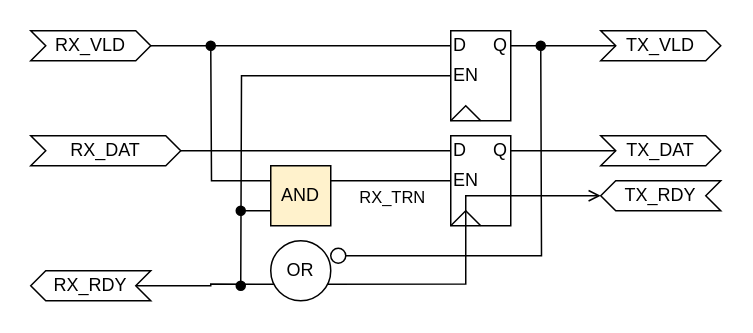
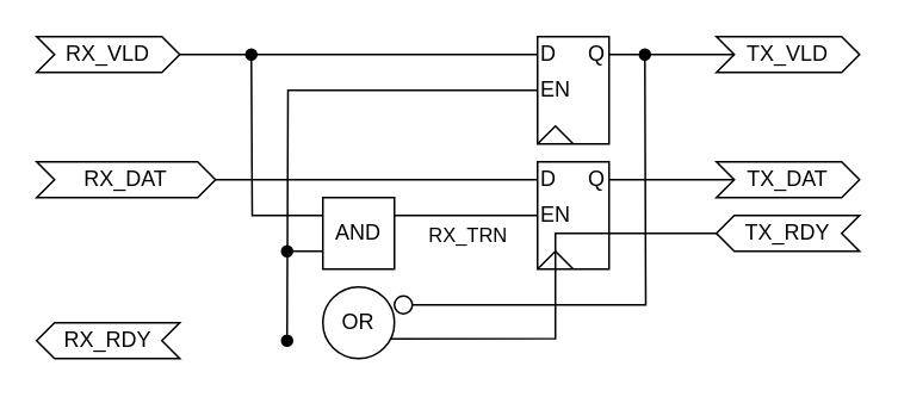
  <mxCell id="0" />
  <mxCell id="1" parent="0" />
  <mxCell id="2" style="edgeStyle=orthogonalEdgeStyle;rounded=0;orthogonalLoop=1;jettySize=auto;html=1;exitX=1;exitY=0.5;exitDx=0;exitDy=0;endArrow=none;endFill=0;entryX=0;entryY=0.5;entryDx=0;entryDy=0;" parent="1" source="3" target="8" edge="1"><mxGeometry relative="1" as="geometry"><mxPoint x="230" y="40" as="targetPoint" /></mxGeometry></mxCell>
  <mxCell id="3" value="RX_VLD" style="shape=step;perimeter=stepPerimeter;whiteSpace=wrap;html=1;fixedSize=1;size=10;" parent="1" vertex="1"><mxGeometry x="20" y="20" width="80" height="20" as="geometry" /></mxCell>
  <mxCell id="4" value="TX_VLD" style="shape=step;perimeter=stepPerimeter;whiteSpace=wrap;html=1;fixedSize=1;size=10;" parent="1" vertex="1"><mxGeometry x="400" y="20" width="80" height="20" as="geometry" /></mxCell>
  <mxCell id="5" style="edgeStyle=orthogonalEdgeStyle;rounded=0;orthogonalLoop=1;jettySize=auto;html=1;exitX=1;exitY=0.5;exitDx=0;exitDy=0;endArrow=none;endFill=0;" parent="1" source="9" target="4" edge="1"><mxGeometry relative="1" as="geometry" /></mxCell>
  <mxCell id="6" value="" style="group" parent="1" vertex="1" connectable="0"><mxGeometry x="300" y="20" width="40" height="60" as="geometry" /></mxCell>
  <mxCell id="7" value="" style="rounded=0;whiteSpace=wrap;html=1;" parent="6" vertex="1"><mxGeometry width="40" height="60" as="geometry" /></mxCell>
  <mxCell id="8" value="D" style="text;html=1;strokeColor=none;fillColor=none;align=left;verticalAlign=middle;whiteSpace=wrap;rounded=0;" parent="6" vertex="1"><mxGeometry width="20" height="20" as="geometry" /></mxCell>
  <mxCell id="9" value="Q" style="text;html=1;strokeColor=none;fillColor=none;align=right;verticalAlign=middle;whiteSpace=wrap;rounded=0;" parent="6" vertex="1"><mxGeometry x="20" width="20" height="20" as="geometry" /></mxCell>
  <mxCell id="10" value="" style="endArrow=none;html=1;rounded=0;" parent="6" edge="1"><mxGeometry width="50" height="50" relative="1" as="geometry"><mxPoint y="60" as="sourcePoint" /><mxPoint x="20" y="60" as="targetPoint" /><Array as="points"><mxPoint x="10" y="50" /></Array></mxGeometry></mxCell>
  <mxCell id="11" value="EN" style="text;html=1;strokeColor=none;fillColor=none;align=left;verticalAlign=middle;whiteSpace=wrap;rounded=0;" parent="6" vertex="1"><mxGeometry y="20" width="20" height="20" as="geometry" /></mxCell>
  <mxCell id="12" value="" style="group" parent="1" vertex="1" connectable="0"><mxGeometry x="300" y="90" width="40" height="60" as="geometry" /></mxCell>
  <mxCell id="13" value="" style="rounded=0;whiteSpace=wrap;html=1;" parent="12" vertex="1"><mxGeometry width="40" height="60" as="geometry" /></mxCell>
  <mxCell id="14" value="D" style="text;html=1;strokeColor=none;fillColor=none;align=left;verticalAlign=middle;whiteSpace=wrap;rounded=0;" parent="12" vertex="1"><mxGeometry width="20" height="20" as="geometry" /></mxCell>
  <mxCell id="15" value="Q" style="text;html=1;strokeColor=none;fillColor=none;align=right;verticalAlign=middle;whiteSpace=wrap;rounded=0;" parent="12" vertex="1"><mxGeometry x="20" width="20" height="20" as="geometry" /></mxCell>
  <mxCell id="16" value="" style="endArrow=none;html=1;rounded=0;" parent="12" edge="1"><mxGeometry width="50" height="50" relative="1" as="geometry"><mxPoint y="60" as="sourcePoint" /><mxPoint x="20" y="60" as="targetPoint" /><Array as="points"><mxPoint x="10" y="50" /></Array></mxGeometry></mxCell>
  <mxCell id="17" value="EN" style="text;html=1;strokeColor=none;fillColor=none;align=left;verticalAlign=middle;whiteSpace=wrap;rounded=0;" parent="12" vertex="1"><mxGeometry y="20" width="20" height="20" as="geometry" /></mxCell>
  <mxCell id="18" style="edgeStyle=orthogonalEdgeStyle;rounded=0;orthogonalLoop=1;jettySize=auto;html=1;exitX=1;exitY=0.5;exitDx=0;exitDy=0;entryX=0;entryY=0.5;entryDx=0;entryDy=0;endArrow=none;endFill=0;" parent="1" source="19" target="14" edge="1"><mxGeometry relative="1" as="geometry"><mxPoint x="240" y="100" as="targetPoint" /></mxGeometry></mxCell>
  <mxCell id="19" value="RX_DAT" style="shape=step;perimeter=stepPerimeter;whiteSpace=wrap;html=1;fixedSize=1;size=10;" parent="1" vertex="1"><mxGeometry x="20" y="90" width="100" height="20" as="geometry" /></mxCell>
- <mxCell id="20" style="edgeStyle=orthogonalEdgeStyle;rounded=0;orthogonalLoop=1;jettySize=auto;html=1;exitX=1;exitY=0.5;exitDx=0;exitDy=0;entryX=0;entryY=0.75;entryDx=0;entryDy=0;endArrow=none;endFill=0;" parent="1" source="21" target="23" edge="1"><mxGeometry relative="1" as="geometry"><mxPoint x="240" y="200" as="targetPoint" /></mxGeometry></mxCell>
  <mxCell id="21" value="RX_RDY" style="shape=step;perimeter=stepPerimeter;whiteSpace=wrap;html=1;fixedSize=1;size=10;flipH=1;" parent="1" vertex="1"><mxGeometry x="20" y="180" width="80" height="20" as="geometry" /></mxCell>
  <mxCell id="22" value="" style="group" parent="1" vertex="1" connectable="0"><mxGeometry x="180" y="160" width="50" height="40" as="geometry" /></mxCell>
  <mxCell id="23" value="OR" style="ellipse;whiteSpace=wrap;html=1;aspect=fixed;" parent="22" vertex="1"><mxGeometry width="40" height="40" as="geometry" /></mxCell>
  <mxCell id="24" value="" style="ellipse;whiteSpace=wrap;html=1;" parent="22" vertex="1"><mxGeometry x="40" y="5" width="10" height="10" as="geometry" /></mxCell>
  <mxCell id="25" value="TX_DAT" style="shape=step;perimeter=stepPerimeter;whiteSpace=wrap;html=1;fixedSize=1;size=10;" parent="1" vertex="1"><mxGeometry x="400" y="90" width="80" height="20" as="geometry" /></mxCell>
  <mxCell id="26" style="edgeStyle=orthogonalEdgeStyle;rounded=0;orthogonalLoop=1;jettySize=auto;html=1;exitX=1;exitY=0.5;exitDx=0;exitDy=0;endArrow=none;endFill=0;" parent="1" source="15" target="25" edge="1"><mxGeometry relative="1" as="geometry"><mxPoint x="320" y="100" as="sourcePoint" /></mxGeometry></mxCell>
  <mxCell id="27" value="TX_RDY" style="shape=step;perimeter=stepPerimeter;whiteSpace=wrap;html=1;fixedSize=1;size=10;flipH=1;" parent="1" vertex="1"><mxGeometry x="400" y="120" width="80" height="20" as="geometry" /></mxCell>
- <mxCell id="28" style="edgeStyle=orthogonalEdgeStyle;rounded=0;orthogonalLoop=1;jettySize=auto;html=1;endArrow=open;endFill=0;exitX=1;exitY=0.75;exitDx=0;exitDy=0;entryX=0;entryY=0.5;entryDx=0;entryDy=0;" parent="1" source="23" target="27" edge="1"><mxGeometry relative="1" as="geometry"><mxPoint x="330" y="190" as="targetPoint" /><mxPoint x="300" y="190" as="sourcePoint" /></mxGeometry></mxCell>
+ <mxCell id="28" style="edgeStyle=orthogonalEdgeStyle;rounded=0;orthogonalLoop=1;jettySize=auto;html=1;endArrow=none;endFill=0;exitX=1;exitY=0.75;exitDx=0;exitDy=0;entryX=0;entryY=0.5;entryDx=0;entryDy=0;" parent="1" source="23" target="27" edge="1"><mxGeometry relative="1" as="geometry"><mxPoint x="330" y="190" as="targetPoint" /><mxPoint x="300" y="190" as="sourcePoint" /></mxGeometry></mxCell>
  <mxCell id="29" style="edgeStyle=orthogonalEdgeStyle;rounded=0;orthogonalLoop=1;jettySize=auto;html=1;endArrow=oval;endFill=1;exitX=1;exitY=0.5;exitDx=0;exitDy=0;startArrow=none;startFill=0;" parent="1" source="24" edge="1"><mxGeometry relative="1" as="geometry"><mxPoint x="360" y="30" as="targetPoint" /><mxPoint x="300" y="210" as="sourcePoint" /></mxGeometry></mxCell>
- <mxCell id="30" value="AND" style="whiteSpace=wrap;html=1;aspect=fixed;fillColor=#fff2cc;" parent="1" vertex="1"><mxGeometry x="180" y="110" width="40" height="40" as="geometry" /></mxCell>
+ <mxCell id="30" value="AND" style="whiteSpace=wrap;html=1;aspect=fixed;" parent="1" vertex="1"><mxGeometry x="180" y="110" width="40" height="40" as="geometry" /></mxCell>
  <mxCell id="31" style="edgeStyle=orthogonalEdgeStyle;rounded=0;orthogonalLoop=1;jettySize=auto;html=1;endArrow=oval;endFill=1;exitX=0;exitY=0.5;exitDx=0;exitDy=0;startArrow=none;startFill=0;" parent="1" source="11" edge="1"><mxGeometry relative="1" as="geometry"><mxPoint x="160" y="190" as="targetPoint" /><mxPoint x="240" y="190" as="sourcePoint" /></mxGeometry></mxCell>
  <mxCell id="32" style="edgeStyle=orthogonalEdgeStyle;rounded=0;orthogonalLoop=1;jettySize=auto;html=1;endArrow=oval;endFill=1;exitX=0;exitY=0.75;exitDx=0;exitDy=0;startArrow=none;startFill=0;" parent="1" source="30" edge="1"><mxGeometry relative="1" as="geometry"><mxPoint x="160" y="140" as="targetPoint" /><mxPoint x="250" y="200" as="sourcePoint" /></mxGeometry></mxCell>
  <mxCell id="33" style="edgeStyle=orthogonalEdgeStyle;rounded=0;orthogonalLoop=1;jettySize=auto;html=1;endArrow=oval;endFill=1;exitX=0;exitY=0.25;exitDx=0;exitDy=0;startArrow=none;startFill=0;" parent="1" source="30" edge="1"><mxGeometry relative="1" as="geometry"><mxPoint x="140" y="30" as="targetPoint" /><mxPoint x="260" y="210" as="sourcePoint" /></mxGeometry></mxCell>
  <mxCell id="34" style="edgeStyle=orthogonalEdgeStyle;rounded=0;orthogonalLoop=1;jettySize=auto;html=1;exitX=1;exitY=0.25;exitDx=0;exitDy=0;endArrow=none;endFill=0;entryX=0;entryY=0.5;entryDx=0;entryDy=0;" parent="1" source="30" target="17" edge="1"><mxGeometry relative="1" as="geometry"><mxPoint x="110" y="10" as="sourcePoint" /><mxPoint x="270" y="10" as="targetPoint" /></mxGeometry></mxCell>
  <mxCell id="35" value="RX_TRN" style="edgeLabel;html=1;align=center;verticalAlign=middle;resizable=0;points=[];" vertex="1" connectable="0" parent="34"><mxGeometry x="-0.37" y="-1" relative="1" as="geometry"><mxPoint x="15" y="9" as="offset" /></mxGeometry></mxCell>
